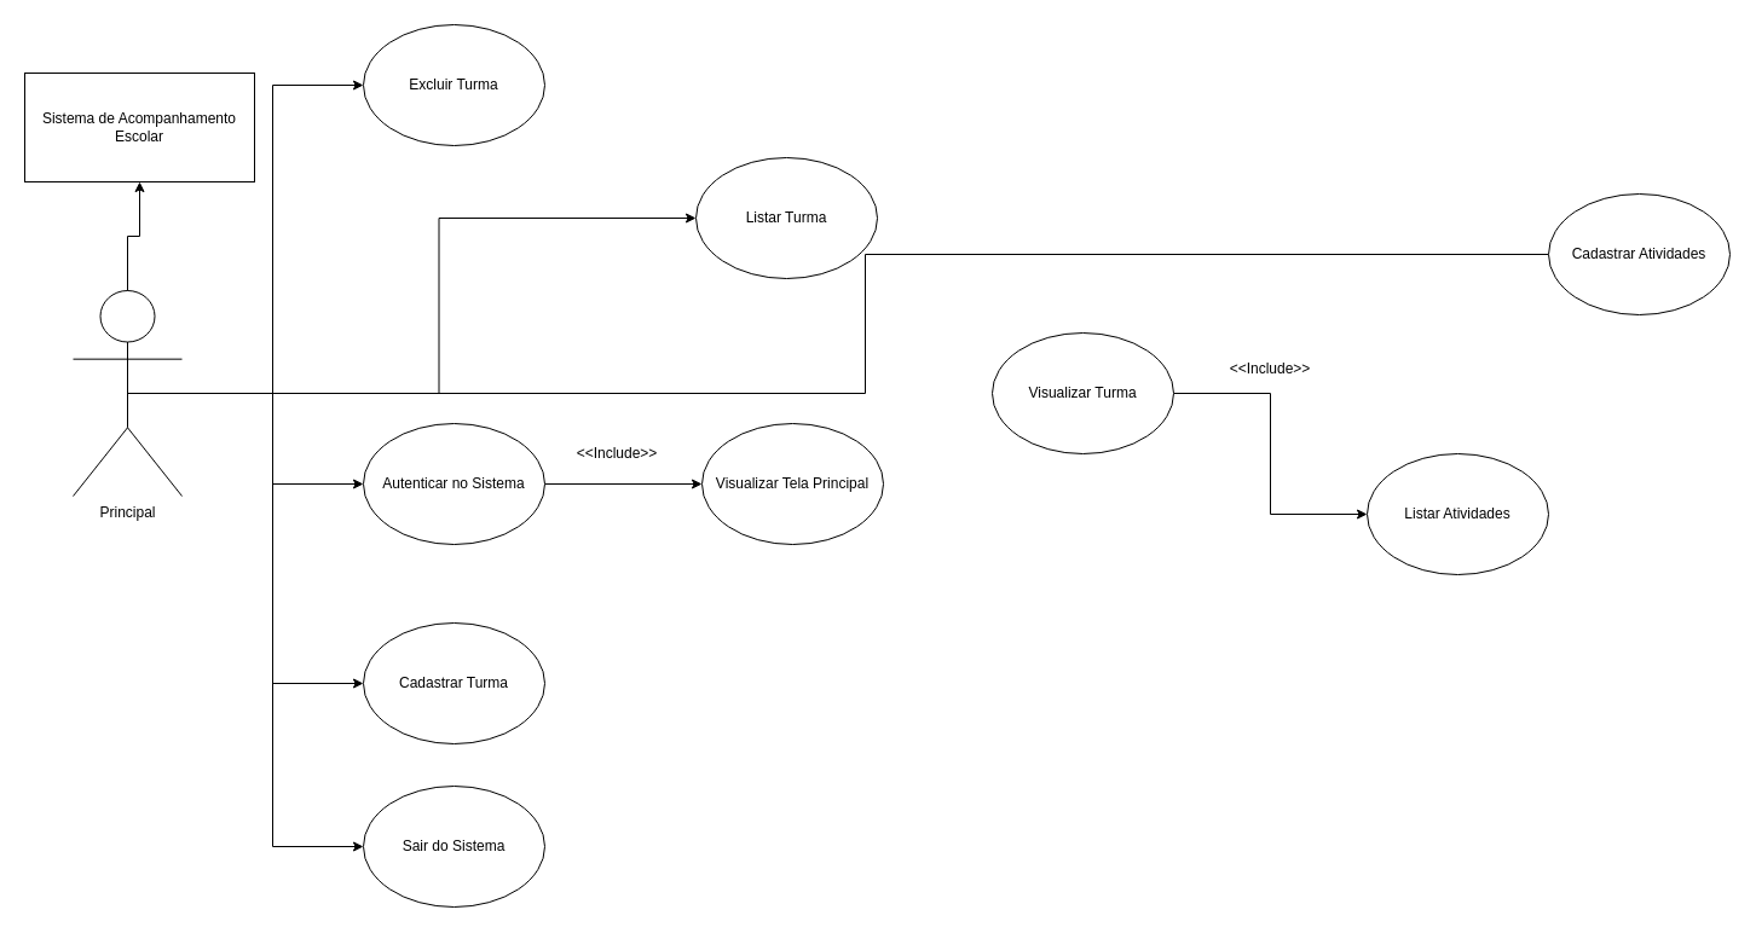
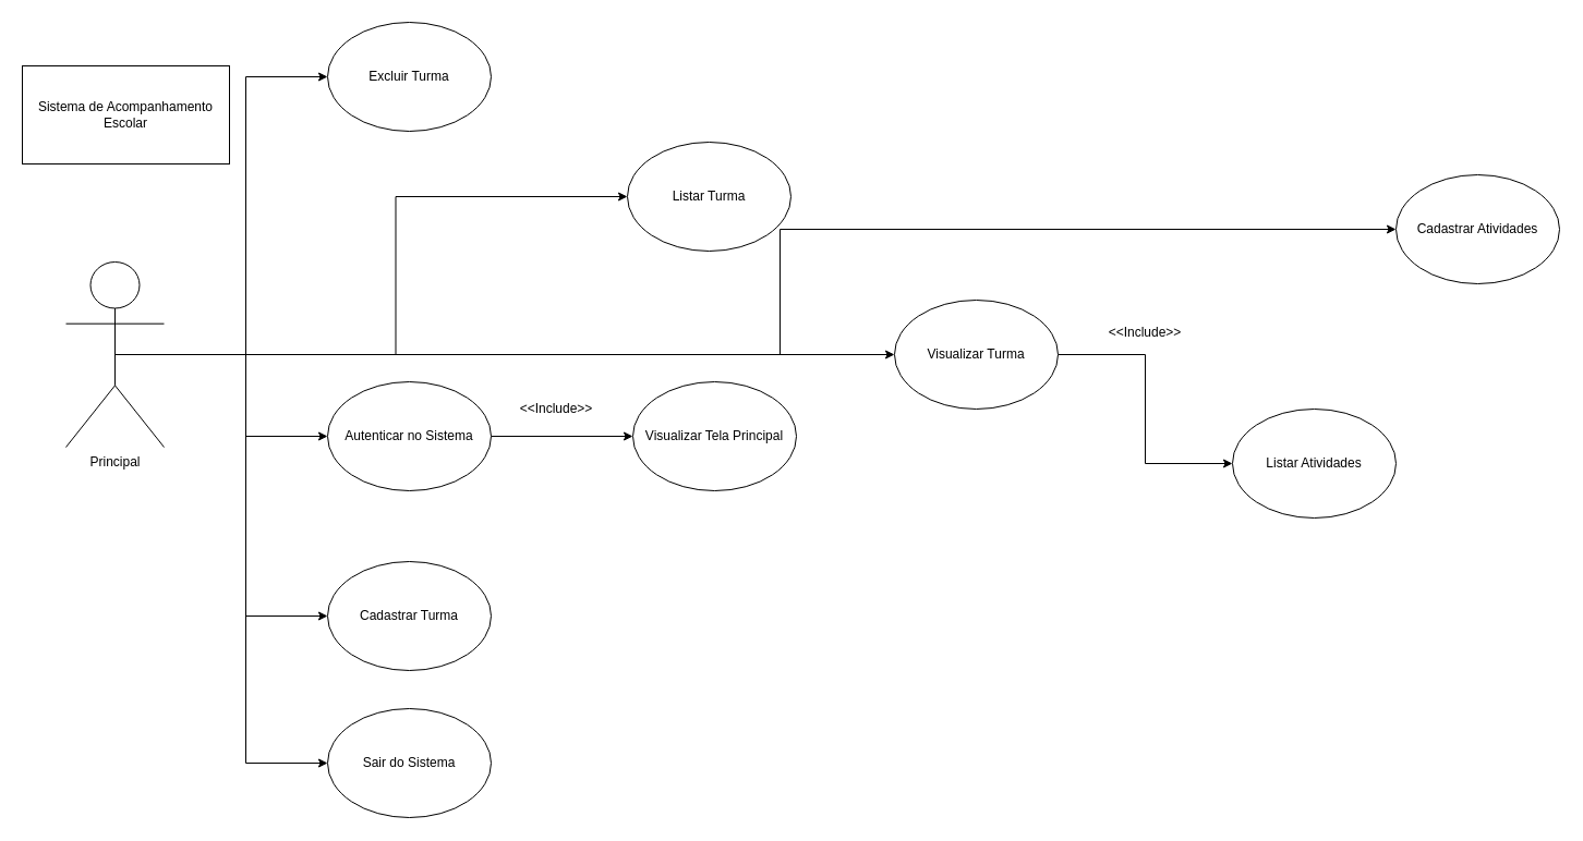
  <mxCell id="0" />
  <mxCell id="1" parent="0" />
  <mxCell id="2" style="edgeStyle=orthogonalEdgeStyle;rounded=0;orthogonalLoop=1;jettySize=auto;html=1;exitX=0.5;exitY=0.5;exitDx=0;exitDy=0;exitPerimeter=0;entryX=0;entryY=0.5;entryDx=0;entryDy=0;" edge="1" parent="1" source="9" target="11"><mxGeometry relative="1" as="geometry" /></mxCell>
  <mxCell id="3" style="edgeStyle=orthogonalEdgeStyle;rounded=0;orthogonalLoop=1;jettySize=auto;html=1;exitX=0.5;exitY=0.5;exitDx=0;exitDy=0;exitPerimeter=0;entryX=0;entryY=0.5;entryDx=0;entryDy=0;" edge="1" parent="1" source="9" target="15"><mxGeometry relative="1" as="geometry" /></mxCell>
  <mxCell id="4" style="edgeStyle=orthogonalEdgeStyle;rounded=0;orthogonalLoop=1;jettySize=auto;html=1;exitX=0.5;exitY=0.5;exitDx=0;exitDy=0;exitPerimeter=0;entryX=0;entryY=0.5;entryDx=0;entryDy=0;" edge="1" parent="1" source="9" target="14"><mxGeometry relative="1" as="geometry" /></mxCell>
  <mxCell id="5" style="edgeStyle=orthogonalEdgeStyle;rounded=0;orthogonalLoop=1;jettySize=auto;html=1;exitX=0.5;exitY=0.5;exitDx=0;exitDy=0;exitPerimeter=0;entryX=0;entryY=0.5;entryDx=0;entryDy=0;" edge="1" parent="1" source="9" target="13"><mxGeometry relative="1" as="geometry" /></mxCell>
- <mxCell id="6" style="edgeStyle=orthogonalEdgeStyle;rounded=0;orthogonalLoop=1;jettySize=auto;html=1;exitX=0.5;exitY=0.5;exitDx=0;exitDy=0;exitPerimeter=0;" edge="1" parent="1" source="9" target="21"><mxGeometry relative="1" as="geometry" /></mxCell>
- <mxCell id="7" style="edgeStyle=orthogonalEdgeStyle;rounded=0;orthogonalLoop=1;jettySize=auto;html=1;exitX=0.5;exitY=0.5;exitDx=0;exitDy=0;exitPerimeter=0;entryX=0;entryY=0.5;entryDx=0;entryDy=0;endArrow=none;" edge="1" parent="1" source="9" target="19"><mxGeometry relative="1" as="geometry" /></mxCell>
+ <mxCell id="6" style="edgeStyle=orthogonalEdgeStyle;rounded=0;orthogonalLoop=1;jettySize=auto;html=1;exitX=0.5;exitY=0.5;exitDx=0;exitDy=0;exitPerimeter=0;entryX=0;entryY=0.5;entryDx=0;entryDy=0;" edge="1" parent="1" source="9" target="17"><mxGeometry relative="1" as="geometry" /></mxCell>
+ <mxCell id="7" style="edgeStyle=orthogonalEdgeStyle;rounded=0;orthogonalLoop=1;jettySize=auto;html=1;exitX=0.5;exitY=0.5;exitDx=0;exitDy=0;exitPerimeter=0;entryX=0;entryY=0.5;entryDx=0;entryDy=0;" edge="1" parent="1" source="9" target="19"><mxGeometry relative="1" as="geometry" /></mxCell>
  <mxCell id="8" style="edgeStyle=orthogonalEdgeStyle;rounded=0;orthogonalLoop=1;jettySize=auto;html=1;exitX=0.5;exitY=0.5;exitDx=0;exitDy=0;exitPerimeter=0;entryX=0;entryY=0.5;entryDx=0;entryDy=0;" edge="1" parent="1" source="9" target="20"><mxGeometry relative="1" as="geometry" /></mxCell>
  <mxCell id="9" value="Principal" style="shape=umlActor;verticalLabelPosition=bottom;verticalAlign=top;html=1;outlineConnect=0;" vertex="1" parent="1"><mxGeometry x="60" y="240" width="90" height="170" as="geometry" /></mxCell>
  <mxCell id="10" style="edgeStyle=orthogonalEdgeStyle;rounded=0;orthogonalLoop=1;jettySize=auto;html=1;exitX=1;exitY=0.5;exitDx=0;exitDy=0;entryX=0;entryY=0.5;entryDx=0;entryDy=0;" edge="1" parent="1" source="11" target="12"><mxGeometry relative="1" as="geometry" /></mxCell>
  <mxCell id="11" value="Autenticar no Sistema" style="ellipse;whiteSpace=wrap;html=1;" vertex="1" parent="1"><mxGeometry x="300" y="350" width="150" height="100" as="geometry" /></mxCell>
  <mxCell id="12" value="Visualizar Tela Principal" style="ellipse;whiteSpace=wrap;html=1;" vertex="1" parent="1"><mxGeometry x="580" y="350" width="150" height="100" as="geometry" /></mxCell>
  <mxCell id="13" value="Cadastrar Turma" style="ellipse;whiteSpace=wrap;html=1;" vertex="1" parent="1"><mxGeometry x="300" y="515" width="150" height="100" as="geometry" /></mxCell>
  <mxCell id="14" value="Listar Turma" style="ellipse;whiteSpace=wrap;html=1;" vertex="1" parent="1"><mxGeometry x="575" y="130" width="150" height="100" as="geometry" /></mxCell>
  <mxCell id="15" value="Excluir Turma" style="ellipse;whiteSpace=wrap;html=1;" vertex="1" parent="1"><mxGeometry x="300" y="20" width="150" height="100" as="geometry" /></mxCell>
  <mxCell id="16" style="edgeStyle=orthogonalEdgeStyle;rounded=0;orthogonalLoop=1;jettySize=auto;html=1;exitX=1;exitY=0.5;exitDx=0;exitDy=0;entryX=0;entryY=0.5;entryDx=0;entryDy=0;" edge="1" parent="1" source="17" target="18"><mxGeometry relative="1" as="geometry" /></mxCell>
  <mxCell id="17" value="Visualizar Turma" style="ellipse;whiteSpace=wrap;html=1;" vertex="1" parent="1"><mxGeometry x="820" y="275" width="150" height="100" as="geometry" /></mxCell>
  <mxCell id="18" value="Listar Atividades" style="ellipse;whiteSpace=wrap;html=1;" vertex="1" parent="1"><mxGeometry x="1130" y="375" width="150" height="100" as="geometry" /></mxCell>
  <mxCell id="19" value="Cadastrar Atividades" style="ellipse;whiteSpace=wrap;html=1;" vertex="1" parent="1"><mxGeometry x="1280" y="160" width="150" height="100" as="geometry" /></mxCell>
  <mxCell id="20" value="Sair do Sistema" style="ellipse;whiteSpace=wrap;html=1;" vertex="1" parent="1"><mxGeometry x="300" y="650" width="150" height="100" as="geometry" /></mxCell>
  <mxCell id="21" value="Sistema de Acompanhamento Escolar" style="rounded=0;whiteSpace=wrap;html=1;" vertex="1" parent="1"><mxGeometry x="20" y="60" width="190" height="90" as="geometry" /></mxCell>
  <mxCell id="22" value="&amp;lt;&amp;lt;Include&amp;gt;&amp;gt;" style="text;html=1;align=center;verticalAlign=middle;whiteSpace=wrap;rounded=0;" vertex="1" parent="1"><mxGeometry x="480" y="360" width="60" height="30" as="geometry" /></mxCell>
  <mxCell id="23" value="&amp;lt;&amp;lt;Include&amp;gt;&amp;gt;" style="text;html=1;align=center;verticalAlign=middle;whiteSpace=wrap;rounded=0;" vertex="1" parent="1"><mxGeometry x="1020" y="290" width="60" height="30" as="geometry" /></mxCell>
